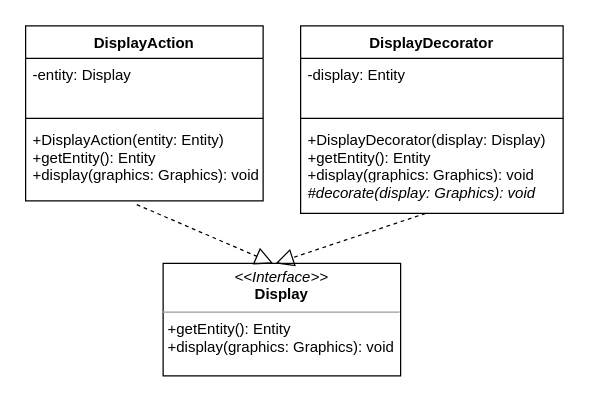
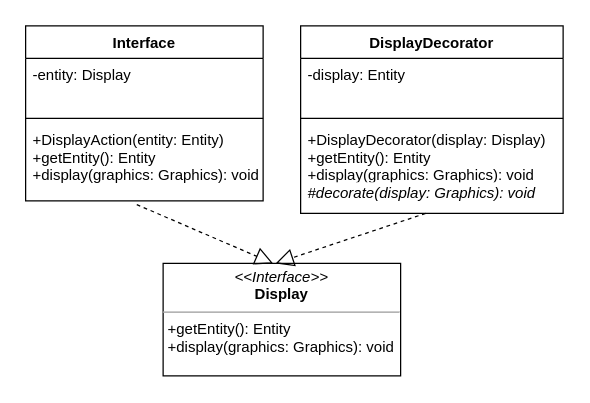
  <mxCell id="0" />
  <mxCell id="1" parent="0" />
- <mxCell id="2" value="DisplayAction" style="swimlane;fontStyle=1;align=center;verticalAlign=top;childLayout=stackLayout;horizontal=1;startSize=26;horizontalStack=0;resizeParent=1;resizeParentMax=0;resizeLast=0;collapsible=1;marginBottom=0;" parent="1" vertex="1"><mxGeometry x="20" y="20" width="190" height="140" as="geometry" /></mxCell>
+ <mxCell id="2" value="Interface" style="swimlane;fontStyle=1;align=center;verticalAlign=top;childLayout=stackLayout;horizontal=1;startSize=26;horizontalStack=0;resizeParent=1;resizeParentMax=0;resizeLast=0;collapsible=1;marginBottom=0;" parent="1" vertex="1"><mxGeometry x="20" y="20" width="190" height="140" as="geometry" /></mxCell>
  <mxCell id="3" value="-entity: Display&#10;" style="text;strokeColor=none;fillColor=none;align=left;verticalAlign=top;spacingLeft=4;spacingRight=4;overflow=hidden;rotatable=0;points=[[0,0.5],[1,0.5]];portConstraint=eastwest;" parent="2" vertex="1"><mxGeometry y="26" width="190" height="44" as="geometry" /></mxCell>
  <mxCell id="4" value="" style="line;strokeWidth=1;fillColor=none;align=left;verticalAlign=middle;spacingTop=-1;spacingLeft=3;spacingRight=3;rotatable=0;labelPosition=right;points=[];portConstraint=eastwest;" parent="2" vertex="1"><mxGeometry y="70" width="190" height="8" as="geometry" /></mxCell>
  <mxCell id="5" value="+DisplayAction(entity: Entity)&#10;+getEntity(): Entity&#10;+display(graphics: Graphics): void" style="text;strokeColor=none;fillColor=none;align=left;verticalAlign=top;spacingLeft=4;spacingRight=4;overflow=hidden;rotatable=0;points=[[0,0.5],[1,0.5]];portConstraint=eastwest;fontStyle=0" parent="2" vertex="1"><mxGeometry y="78" width="190" height="62" as="geometry" /></mxCell>
  <mxCell id="6" value="DisplayDecorator" style="swimlane;fontStyle=1;align=center;verticalAlign=top;childLayout=stackLayout;horizontal=1;startSize=26;horizontalStack=0;resizeParent=1;resizeParentMax=0;resizeLast=0;collapsible=1;marginBottom=0;" parent="1" vertex="1"><mxGeometry x="240" y="20" width="210" height="150" as="geometry" /></mxCell>
  <mxCell id="7" value="-display: Entity" style="text;strokeColor=none;fillColor=none;align=left;verticalAlign=top;spacingLeft=4;spacingRight=4;overflow=hidden;rotatable=0;points=[[0,0.5],[1,0.5]];portConstraint=eastwest;" parent="6" vertex="1"><mxGeometry y="26" width="210" height="44" as="geometry" /></mxCell>
  <mxCell id="8" value="" style="line;strokeWidth=1;fillColor=none;align=left;verticalAlign=middle;spacingTop=-1;spacingLeft=3;spacingRight=3;rotatable=0;labelPosition=right;points=[];portConstraint=eastwest;" parent="6" vertex="1"><mxGeometry y="70" width="210" height="8" as="geometry" /></mxCell>
  <mxCell id="9" value="+DisplayDecorator(display: Display)&#10;+getEntity(): Entity&#10;+display(graphics: Graphics): void" style="text;strokeColor=none;fillColor=none;align=left;verticalAlign=top;spacingLeft=4;spacingRight=4;overflow=hidden;rotatable=0;points=[[0,0.5],[1,0.5]];portConstraint=eastwest;fontStyle=0" parent="6" vertex="1"><mxGeometry y="78" width="210" height="42" as="geometry" /></mxCell>
  <mxCell id="10" value="#decorate(display: Graphics): void" style="text;strokeColor=none;fillColor=none;align=left;verticalAlign=top;spacingLeft=4;spacingRight=4;overflow=hidden;rotatable=0;points=[[0,0.5],[1,0.5]];portConstraint=eastwest;fontStyle=2" parent="6" vertex="1"><mxGeometry y="120" width="210" height="30" as="geometry" /></mxCell>
  <mxCell id="11" value="&lt;p style=&quot;margin: 0px ; margin-top: 4px ; text-align: center&quot;&gt;&lt;i&gt;&amp;lt;&amp;lt;Interface&amp;gt;&amp;gt;&lt;/i&gt;&lt;br&gt;&lt;b&gt;Display&lt;/b&gt;&lt;/p&gt;&lt;hr size=&quot;1&quot;&gt;&lt;p style=&quot;margin: 0px ; margin-left: 4px&quot;&gt;+getEntity(): Entity&lt;/p&gt;&lt;p style=&quot;margin: 0px ; margin-left: 4px&quot;&gt;+display(graphics: Graphics): void&lt;br&gt;&lt;/p&gt;" style="verticalAlign=top;align=left;overflow=fill;fontSize=12;fontFamily=Helvetica;html=1;" parent="1" vertex="1"><mxGeometry x="130" y="210" width="190" height="90" as="geometry" /></mxCell>
  <mxCell id="12" value="" style="endArrow=block;dashed=1;endFill=0;endSize=12;html=1;exitX=0.468;exitY=1.048;exitDx=0;exitDy=0;exitPerimeter=0;entryX=0.463;entryY=0;entryDx=0;entryDy=0;entryPerimeter=0;" parent="1" source="5" target="11" edge="1"><mxGeometry width="160" relative="1" as="geometry"><mxPoint x="150" y="180" as="sourcePoint" /><mxPoint x="310" y="180" as="targetPoint" /></mxGeometry></mxCell>
  <mxCell id="13" value="" style="endArrow=block;dashed=1;endFill=0;endSize=12;html=1;" edge="1" parent="1"><mxGeometry width="160" relative="1" as="geometry"><mxPoint x="340" y="170" as="sourcePoint" /><mxPoint x="220" y="210" as="targetPoint" /></mxGeometry></mxCell>
